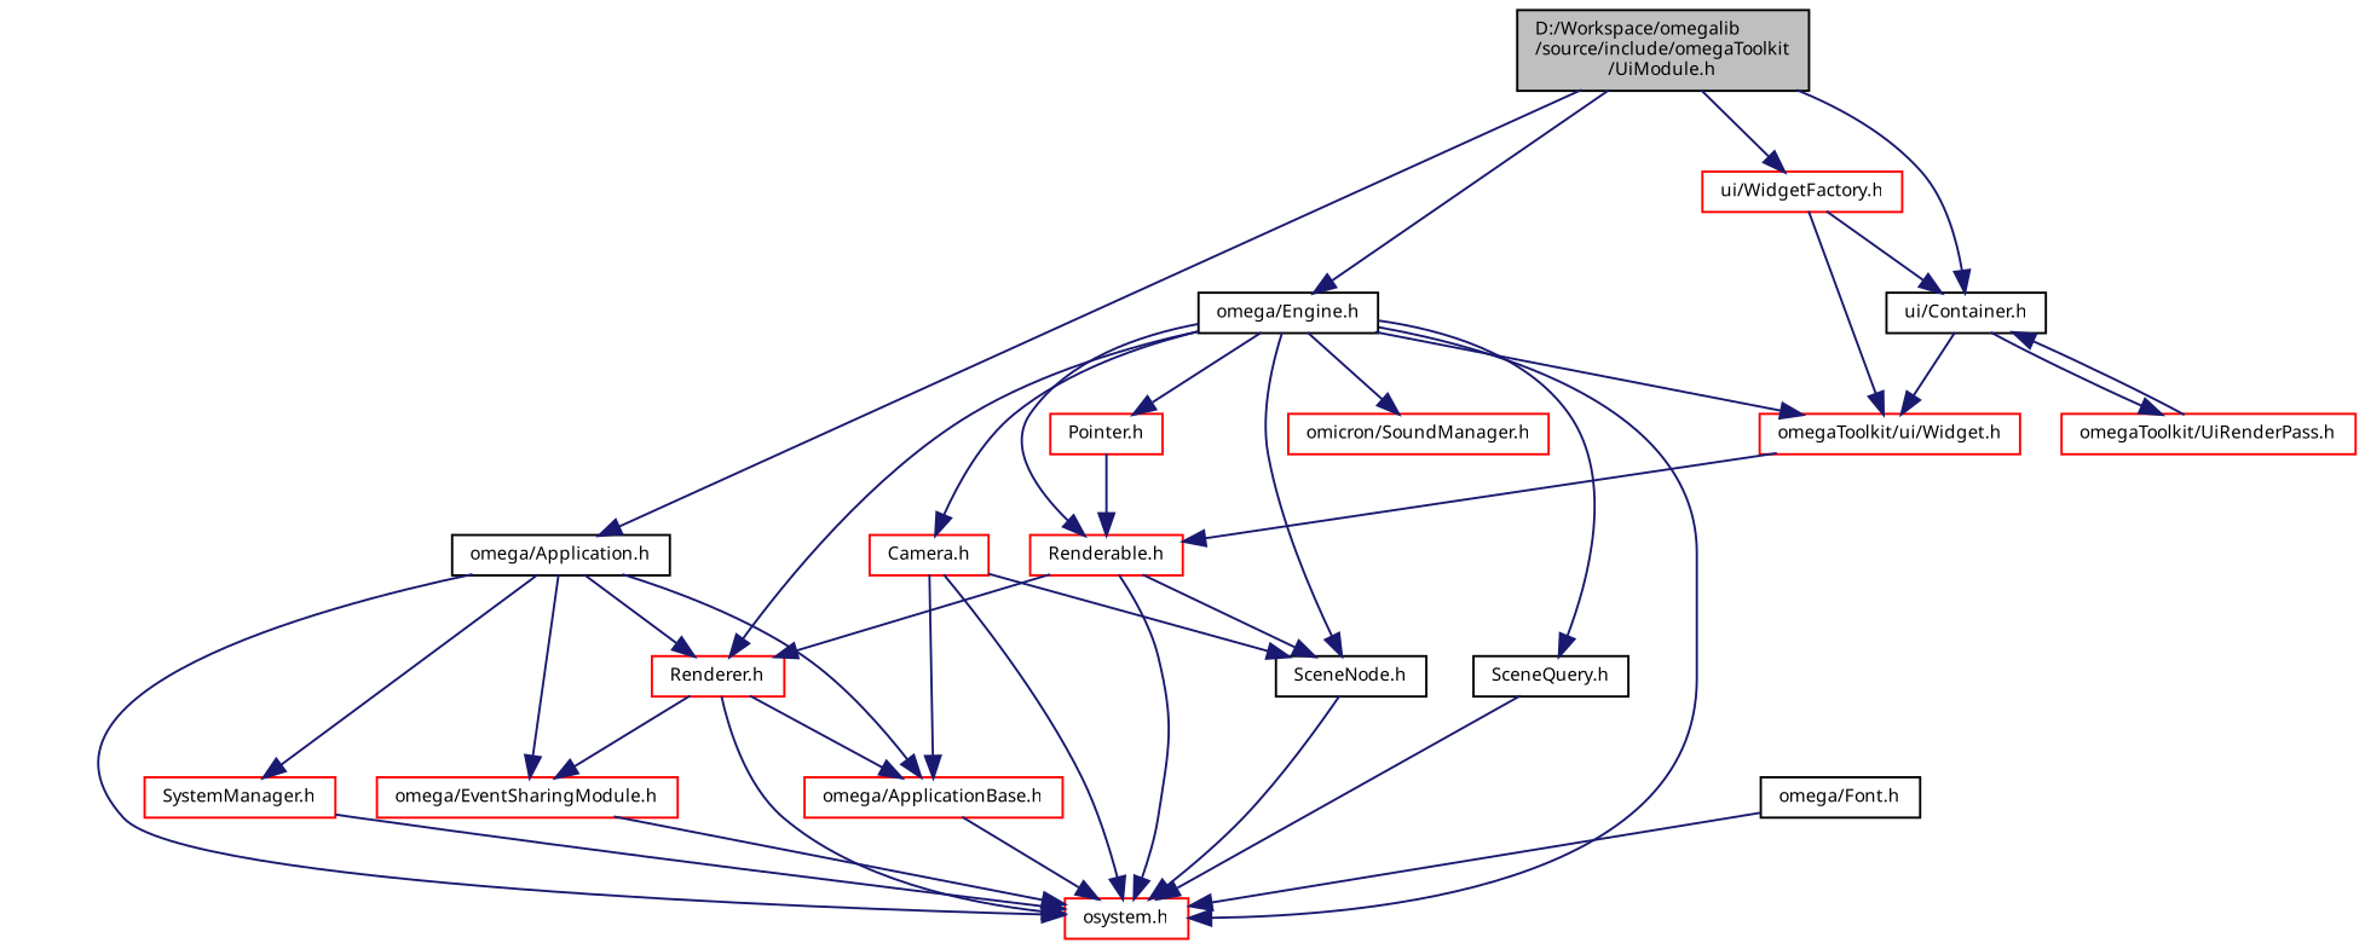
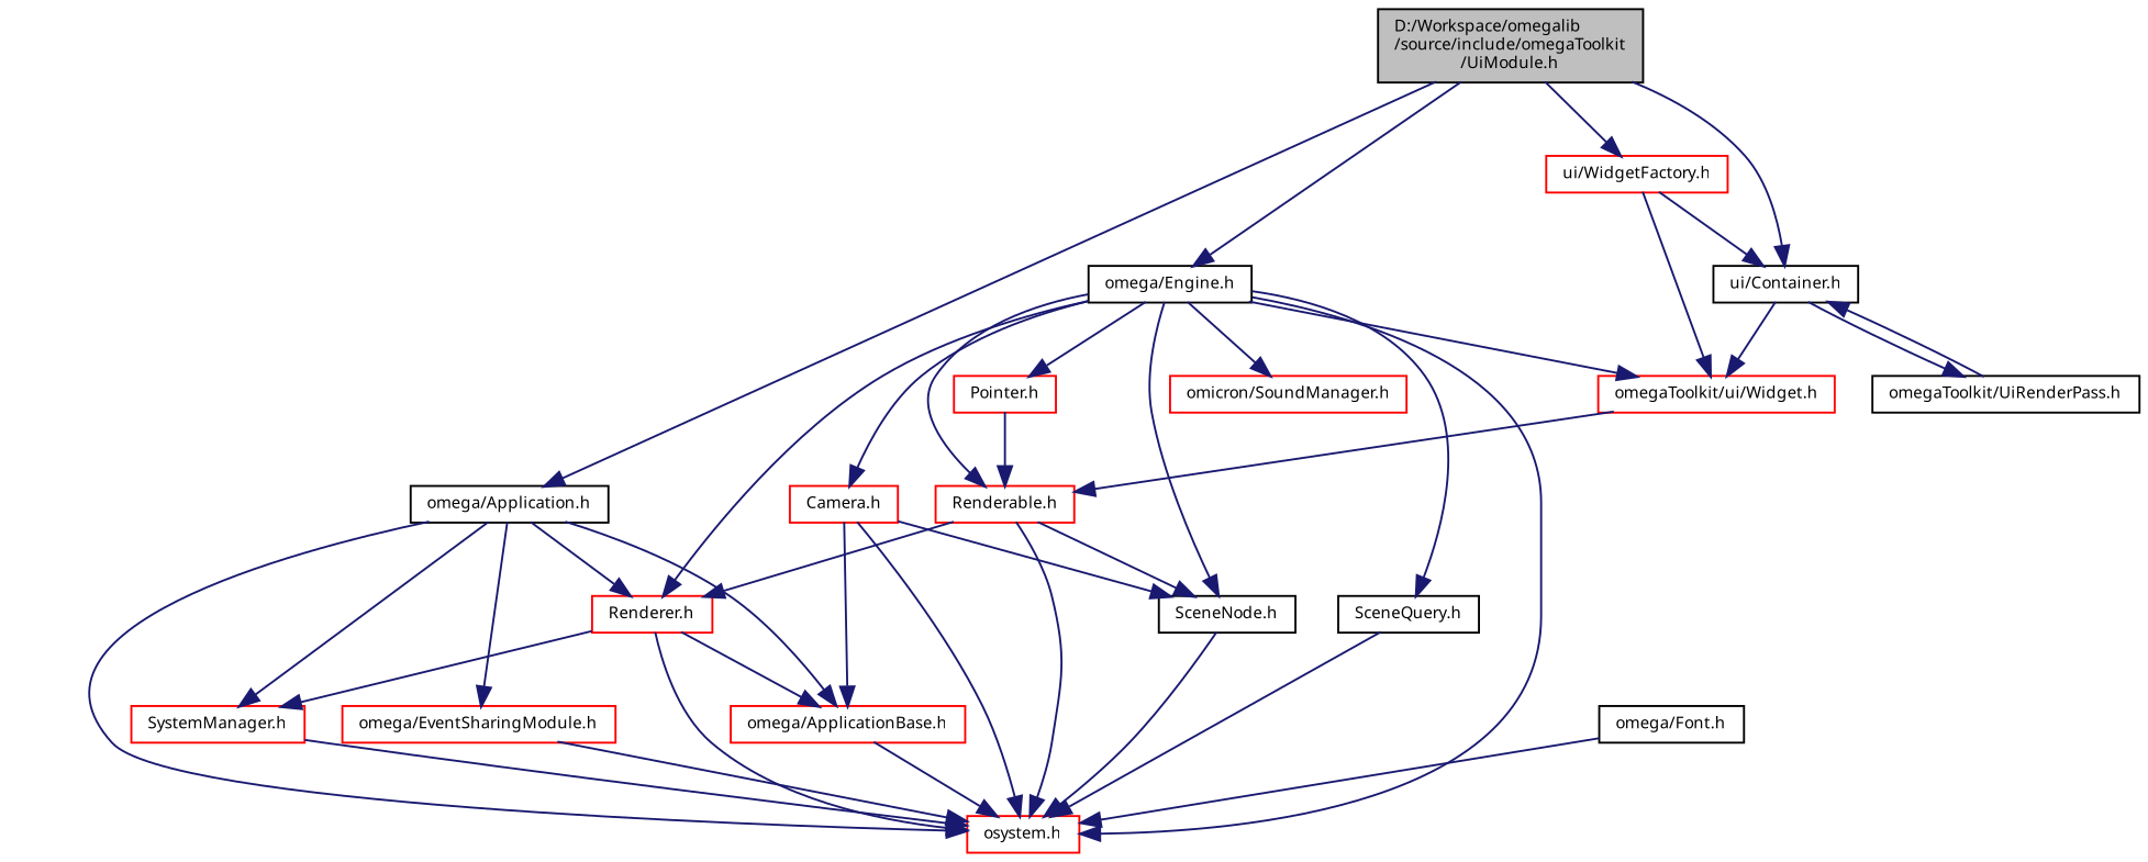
  digraph {
    fontname="Noto Sans"
    node [color=red fontname="Noto Sans" fontsize=8 shape=record]
    edge [color=midnightblue fontname="Noto Sans" fontsize=8 labelfontname="FreeSans.ttf" labelfontsize=8 style=solid]
    n1 [color=black fillcolor=grey75 fontcolor=black height=0.2 label="D:/Workspace/omegalib\l/source/include/omegaToolkit\l/UiModule.h" style=filled width=0.4]
    n2 [color=black height=0.2 label="omega/Engine.h" width=0.4]
    n3 [color=black height=0.2 label="omega/Application.h" width=0.4]
    n4 [color=black height=0.2 label="ui/Container.h" width=0.4]
    n5 [height=0.2 label="ui/WidgetFactory.h" width=0.4]
    n6 [height=0.2 label="osystem.h" width=0.4]
    n7 [height=0.2 label="Renderer.h" width=0.4]
    n8 [color=black height=0.2 label="SceneNode.h" width=0.4]
    n9 [height=0.2 label="Pointer.h" width=0.4]
    n10 [height=0.2 label="Renderable.h" width=0.4]
    n11 [color=black height=0.2 label="SceneQuery.h" width=0.4]
    n12 [height=0.2 label="Camera.h" width=0.4]
    n13 [height=0.2 label="omicron/SoundManager.h" width=0.4]
    n14 [height=0.2 label="omegaToolkit/ui/Widget.h" width=0.4]
    n15 [height=0.2 label="omega/ApplicationBase.h" width=0.4]
    n16 [height=0.2 label="SystemManager.h" width=0.4]
    n17 [height=0.2 label="omega/EventSharingModule.h" width=0.4]
-   n18 [height=0.2 label="omegaToolkit/UiRenderPass.h" width=0.4]
+   n18 [color=black height=0.2 label="omegaToolkit/UiRenderPass.h" width=0.4]
    n19 [color=black height=0.2 label="omega/Font.h" width=0.4]
    n1 -> n2
    n1 -> n3
    n1 -> n4
    n1 -> n5
    n2 -> n6
    n2 -> n7
    n2 -> n8
    n2 -> n9
    n2 -> n10
    n2 -> n11
    n2 -> n12
    n2 -> n13
    n2 -> n14
    n3 -> n6
    n3 -> n7
    n3 -> n15
    n3 -> n16
    n3 -> n17
    n4 -> n14
    n4 -> n18
    n5 -> n4
    n5 -> n14
    n7 -> n6
    n7 -> n15
-   n7 -> n17
+   n7 -> n16
    n8 -> n6
    n9 -> n10
    n10 -> n6
    n10 -> n7
    n10 -> n8
    n11 -> n6
    n12 -> n6
    n12 -> n8
    n12 -> n15
    n14 -> n10
    n15 -> n6
    n16 -> n6
    n17 -> n6
    n18 -> n4
    n19 -> n6
  }
